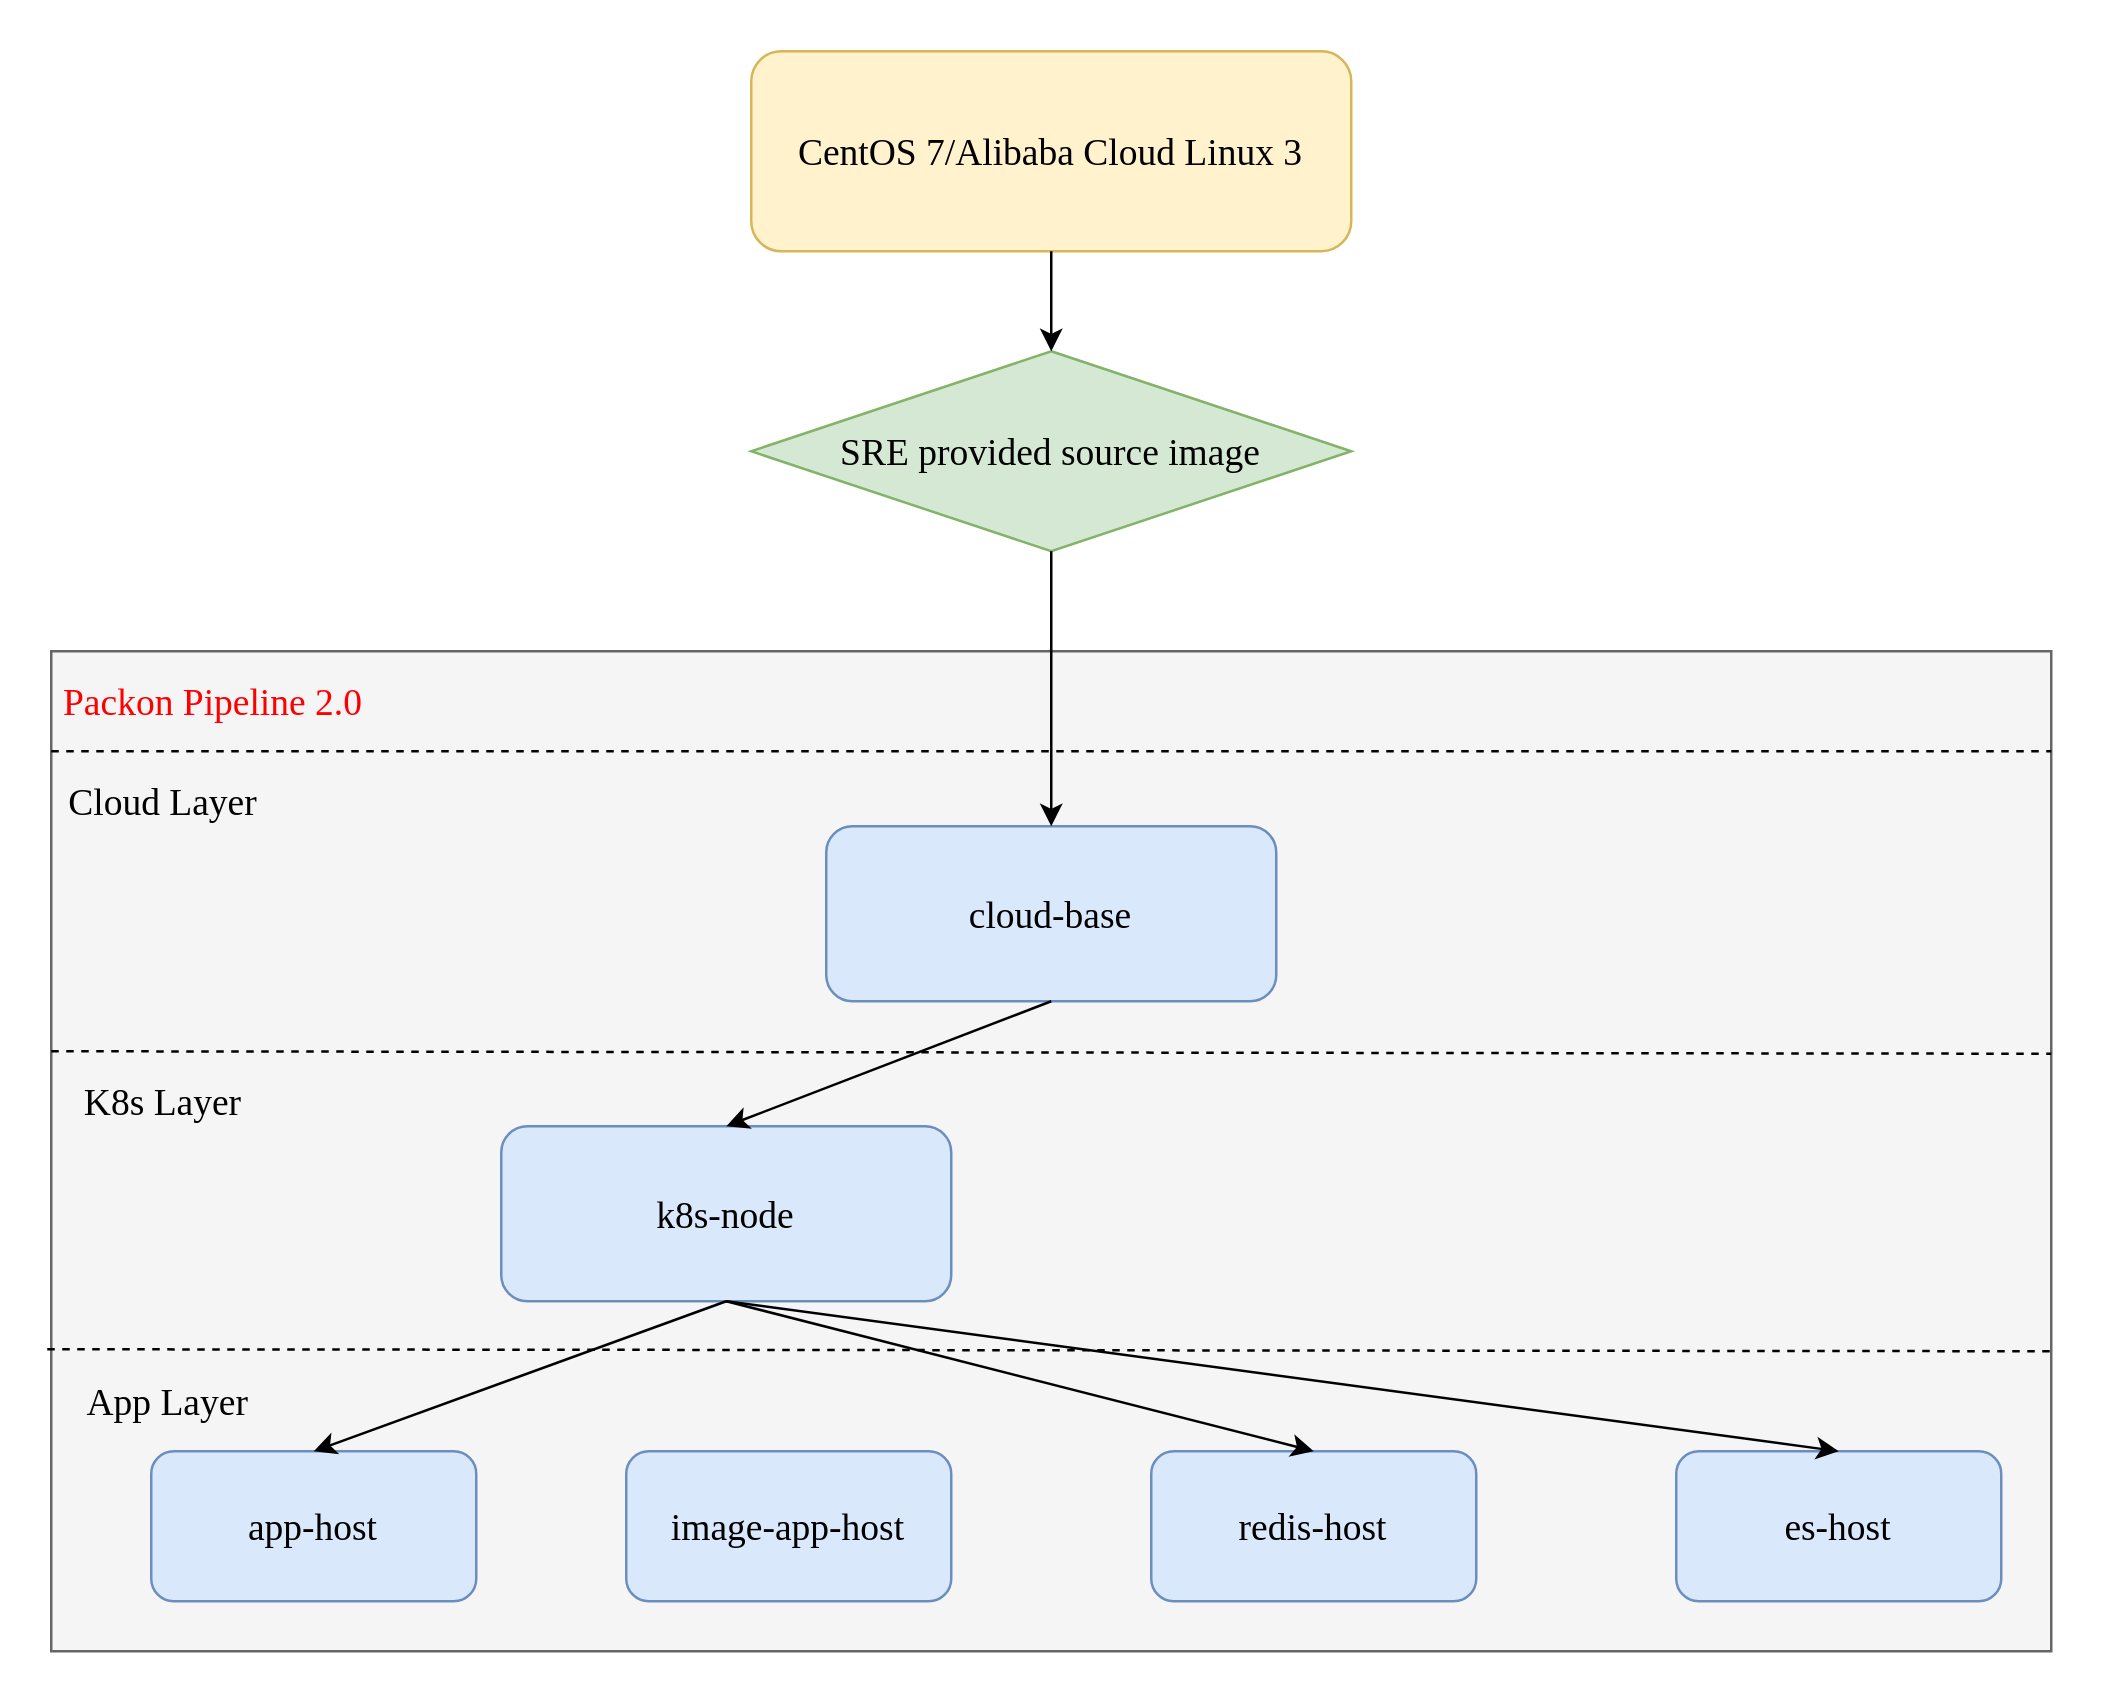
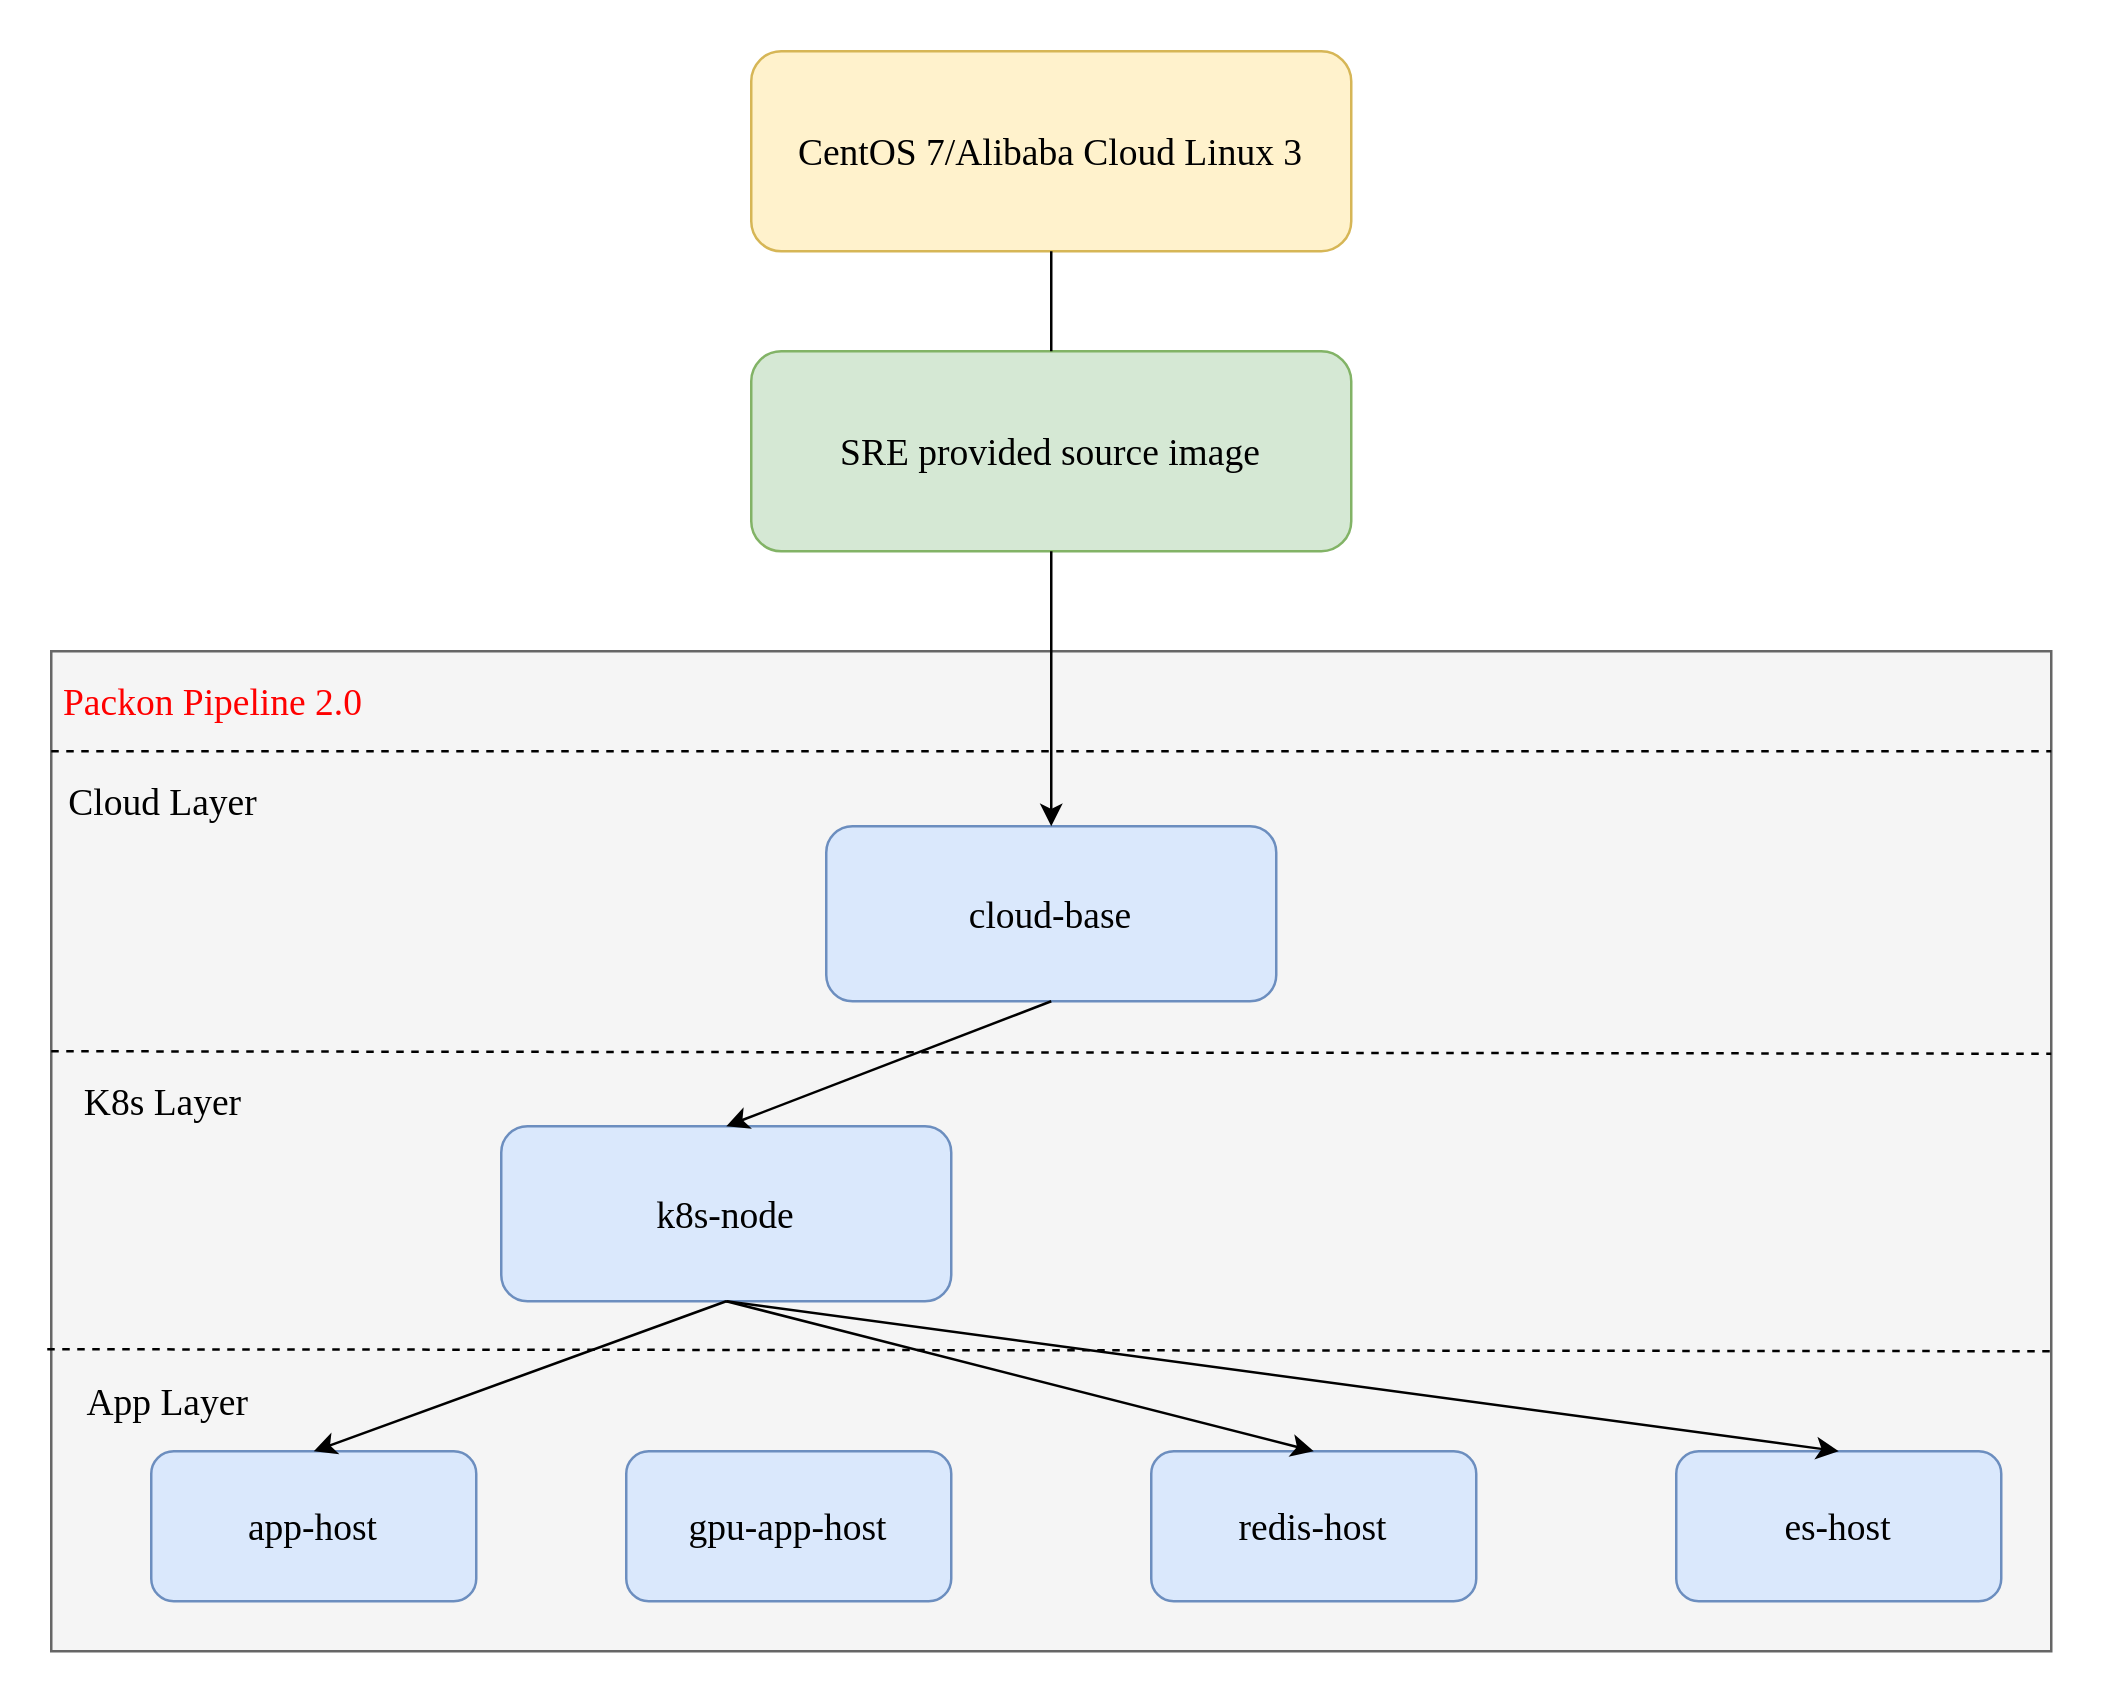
  <mxCell id="0" />
  <mxCell id="1" parent="0" />
  <mxCell id="2" value="CentOS 7/Alibaba Cloud Linux 3" style="rounded=1;whiteSpace=wrap;html=1;fillColor=#fff2cc;strokeColor=#d6b656;fontFamily=Times New Roman;fontSize=15;" vertex="1" parent="1"><mxGeometry x="300" y="20" width="240" height="80" as="geometry" /></mxCell>
- <mxCell id="3" value="SRE provided source image" style="rhombus;whiteSpace=wrap;html=1;fillColor=#d5e8d4;strokeColor=#82b366;fontFamily=Times New Roman;fontSize=15;" vertex="1" parent="1"><mxGeometry x="300" y="140" width="240" height="80" as="geometry" /></mxCell>
+ <mxCell id="3" value="SRE provided source image" style="rounded=1;whiteSpace=wrap;html=1;fillColor=#d5e8d4;strokeColor=#82b366;fontFamily=Times New Roman;fontSize=15;" vertex="1" parent="1"><mxGeometry x="300" y="140" width="240" height="80" as="geometry" /></mxCell>
  <mxCell id="4" value="" style="rounded=0;whiteSpace=wrap;html=1;fillColor=#f5f5f5;fontColor=#333333;strokeColor=#666666;fontFamily=Times New Roman;" vertex="1" parent="1"><mxGeometry y="260" width="800" height="400" as="geometry" x="20" /></mxCell>
- <mxCell id="5" value="" style="endArrow=classic;html=1;rounded=0;exitX=0.5;exitY=1;exitDx=0;exitDy=0;entryX=0.5;entryY=0;entryDx=0;entryDy=0;fontFamily=Times New Roman;" edge="1" parent="1" source="2" target="3"><mxGeometry width="50" height="50" relative="1" as="geometry"><mxPoint x="420" y="380" as="sourcePoint" /><mxPoint x="470" y="330" as="targetPoint" /></mxGeometry></mxCell>
+ <mxCell id="5" value="" style="endArrow=none;html=1;rounded=0;exitX=0.5;exitY=1;exitDx=0;exitDy=0;entryX=0.5;entryY=0;entryDx=0;entryDy=0;fontFamily=Times New Roman;" edge="1" parent="1" source="2" target="3"><mxGeometry width="50" height="50" relative="1" as="geometry"><mxPoint x="420" y="380" as="sourcePoint" /><mxPoint x="470" y="330" as="targetPoint" /></mxGeometry></mxCell>
  <mxCell id="6" value="Packon Pipeline 2.0" style="text;html=1;strokeColor=none;fillColor=none;align=center;verticalAlign=middle;whiteSpace=wrap;rounded=0;fontFamily=Times New Roman;fontSize=15;fontColor=#FF0000;" vertex="1" parent="1"><mxGeometry y="260" width="130" height="40" as="geometry" x="20" /></mxCell>
  <mxCell id="7" value="cloud-base" style="rounded=1;whiteSpace=wrap;html=1;fontFamily=Times New Roman;fontSize=15;fillColor=#dae8fc;strokeColor=#6c8ebf;" vertex="1" parent="1"><mxGeometry x="330" y="330" width="180" height="70" as="geometry" /></mxCell>
  <mxCell id="8" value="" style="endArrow=none;html=1;rounded=0;exitX=0;exitY=1;exitDx=0;exitDy=0;dashed=1;" edge="1" parent="1" source="6"><mxGeometry width="50" height="50" relative="1" as="geometry"><mxPoint x="420" y="550" as="sourcePoint" /><mxPoint x="820" y="300" as="targetPoint" /></mxGeometry></mxCell>
  <mxCell id="9" value="Cloud Layer" style="text;html=1;strokeColor=none;fillColor=none;align=center;verticalAlign=middle;whiteSpace=wrap;rounded=0;fontSize=15;fontFamily=Times New Roman;" vertex="1" parent="1"><mxGeometry y="300" width="90" height="40" as="geometry" x="20" /></mxCell>
  <mxCell id="10" value="" style="endArrow=none;html=1;rounded=0;exitX=0;exitY=0;exitDx=0;exitDy=0;dashed=1;" edge="1" parent="1" source="11"><mxGeometry width="50" height="50" relative="1" as="geometry"><mxPoint y="420" as="sourcePoint" x="20" /><mxPoint x="820" y="421" as="targetPoint" /></mxGeometry></mxCell>
  <mxCell id="11" value="K8s Layer" style="text;html=1;strokeColor=none;fillColor=none;align=center;verticalAlign=middle;whiteSpace=wrap;rounded=0;fontSize=15;fontFamily=Times New Roman;" vertex="1" parent="1"><mxGeometry y="420" width="90" height="40" as="geometry" x="20" /></mxCell>
  <mxCell id="12" value="k8s-node" style="rounded=1;whiteSpace=wrap;html=1;fontFamily=Times New Roman;fontSize=15;fillColor=#dae8fc;strokeColor=#6c8ebf;" vertex="1" parent="1"><mxGeometry x="200" y="450" width="180" height="70" as="geometry" /></mxCell>
  <mxCell id="13" value="" style="endArrow=none;html=1;rounded=0;dashed=1;entryX=1.003;entryY=0.7;entryDx=0;entryDy=0;entryPerimeter=0;exitX=-0.002;exitY=0.698;exitDx=0;exitDy=0;exitPerimeter=0;" edge="1" parent="1" source="4" target="4"><mxGeometry width="50" height="50" relative="1" as="geometry"><mxPoint y="580" as="sourcePoint" x="20" /><mxPoint x="830" y="431" as="targetPoint" /></mxGeometry></mxCell>
  <mxCell id="14" value="&amp;nbsp;App Layer" style="text;html=1;strokeColor=none;fillColor=none;align=center;verticalAlign=middle;whiteSpace=wrap;rounded=0;fontSize=15;fontFamily=Times New Roman;" vertex="1" parent="1"><mxGeometry y="540" width="90" height="40" as="geometry" x="20" /></mxCell>
  <mxCell id="15" value="" style="endArrow=classic;html=1;rounded=0;exitX=0.5;exitY=1;exitDx=0;exitDy=0;entryX=0.5;entryY=0;entryDx=0;entryDy=0;fontFamily=Times New Roman;" edge="1" parent="1" source="3" target="7"><mxGeometry width="50" height="50" relative="1" as="geometry"><mxPoint x="430" y="110" as="sourcePoint" /><mxPoint x="430" y="150" as="targetPoint" /></mxGeometry></mxCell>
  <mxCell id="16" value="app-host" style="rounded=1;whiteSpace=wrap;html=1;fontFamily=Times New Roman;fontSize=15;fillColor=#dae8fc;strokeColor=#6c8ebf;" vertex="1" parent="1"><mxGeometry x="60" y="580" width="130" height="60" as="geometry" /></mxCell>
- <mxCell id="17" value="image-app-host" style="rounded=1;whiteSpace=wrap;html=1;fontFamily=Times New Roman;fontSize=15;fillColor=#dae8fc;strokeColor=#6c8ebf;" vertex="1" parent="1"><mxGeometry x="250" y="580" width="130" height="60" as="geometry" /></mxCell>
+ <mxCell id="17" value="gpu-app-host" style="rounded=1;whiteSpace=wrap;html=1;fontFamily=Times New Roman;fontSize=15;fillColor=#dae8fc;strokeColor=#6c8ebf;" vertex="1" parent="1"><mxGeometry x="250" y="580" width="130" height="60" as="geometry" /></mxCell>
  <mxCell id="18" value="redis-host" style="rounded=1;whiteSpace=wrap;html=1;fontFamily=Times New Roman;fontSize=15;fillColor=#dae8fc;strokeColor=#6c8ebf;" vertex="1" parent="1"><mxGeometry x="460" y="580" width="130" height="60" as="geometry" /></mxCell>
  <mxCell id="19" value="es-host" style="rounded=1;whiteSpace=wrap;html=1;fontFamily=Times New Roman;fontSize=15;fillColor=#dae8fc;strokeColor=#6c8ebf;" vertex="1" parent="1"><mxGeometry x="670" y="580" width="130" height="60" as="geometry" /></mxCell>
  <mxCell id="20" value="" style="endArrow=classic;html=1;rounded=0;exitX=0.5;exitY=1;exitDx=0;exitDy=0;entryX=0.5;entryY=0;entryDx=0;entryDy=0;fontFamily=Times New Roman;" edge="1" parent="1" source="7" target="12"><mxGeometry width="50" height="50" relative="1" as="geometry"><mxPoint x="430" y="230" as="sourcePoint" /><mxPoint x="430" y="340" as="targetPoint" /></mxGeometry></mxCell>
  <mxCell id="21" value="" style="endArrow=classic;html=1;rounded=0;exitX=0.5;exitY=1;exitDx=0;exitDy=0;entryX=0.5;entryY=0;entryDx=0;entryDy=0;fontFamily=Times New Roman;" edge="1" parent="1" source="12" target="16"><mxGeometry width="50" height="50" relative="1" as="geometry"><mxPoint x="430" y="410" as="sourcePoint" /><mxPoint x="300" y="460" as="targetPoint" /></mxGeometry></mxCell>
  <mxCell id="22" value="" style="endArrow=classic;html=1;rounded=0;exitX=0.5;exitY=1;exitDx=0;exitDy=0;entryX=0.5;entryY=0;entryDx=0;entryDy=0;fontFamily=Times New Roman;" edge="1" parent="1" source="12" target="18"><mxGeometry width="50" height="50" relative="1" as="geometry"><mxPoint x="300" y="530" as="sourcePoint" /><mxPoint x="325" y="590" as="targetPoint" /></mxGeometry></mxCell>
  <mxCell id="23" value="" style="endArrow=classic;html=1;rounded=0;entryX=0.5;entryY=0;entryDx=0;entryDy=0;fontFamily=Times New Roman;" edge="1" parent="1" target="19"><mxGeometry width="50" height="50" relative="1" as="geometry"><mxPoint x="290" y="520" as="sourcePoint" /><mxPoint x="535" y="590" as="targetPoint" /></mxGeometry></mxCell>
